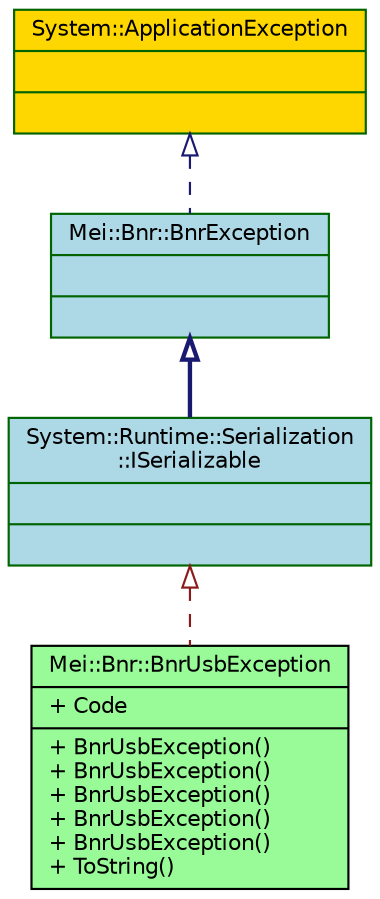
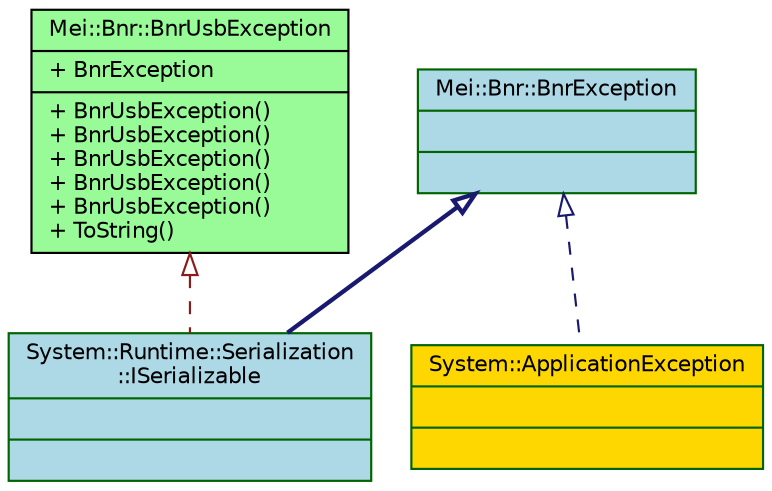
  digraph {
    node [color=darkgreen fillcolor=lightblue fontname=Helvetica fontsize=10 shape=record style=filled]
    edge [arrowtail=onormal color=midnightblue dir=back fontname=Helvetica fontsize=10 labelfontname=Helvetica labelfontsize=10 style=dashed]
-   n1 [color=black fillcolor=palegreen fontcolor=black height=0.2 label="{Mei::Bnr::BnrUsbException\n|+ Code\l|+ BnrUsbException()\l+ BnrUsbException()\l+ BnrUsbException()\l+ BnrUsbException()\l+ BnrUsbException()\l+ ToString()\l}" width=0.4]
+   n1 [color=black fillcolor=palegreen fontcolor=black height=0.2 label="{Mei::Bnr::BnrUsbException\n|+ BnrException\l|+ BnrUsbException()\l+ BnrUsbException()\l+ BnrUsbException()\l+ BnrUsbException()\l+ BnrUsbException()\l+ ToString()\l}" width=0.4]
    n2 [height=0.2 label="{Mei::Bnr::BnrException\n||}" width=0.4]
    n3 [height=0.2 label="{System::Runtime::Serialization\l::ISerializable\n||}" width=0.4]
    n4 [fillcolor=gold height=0.2 label="{System::ApplicationException\n||}" width=0.4]
    n2 -> n3 [style=bold]
-   n3 -> n1 [color=firebrick4]
-   n4 -> n2
+   n1 -> n3 [color=firebrick4]
+   n2 -> n4
  }
